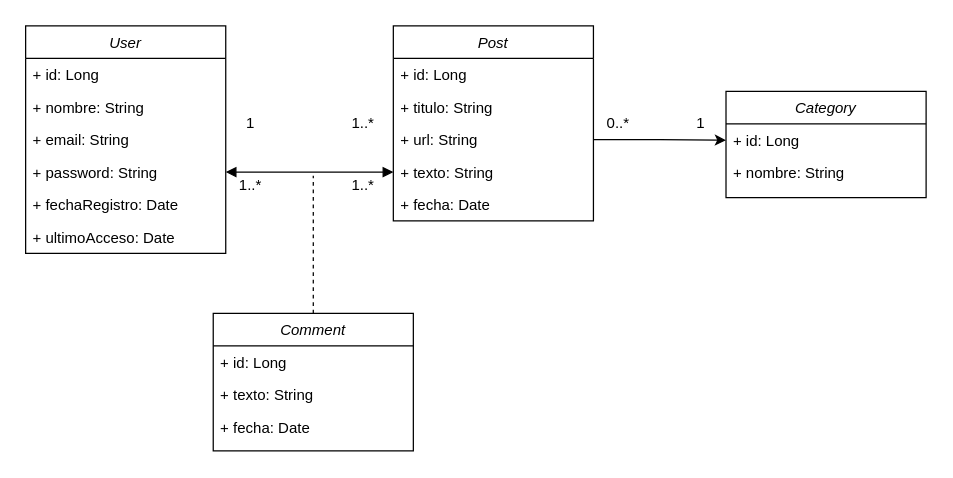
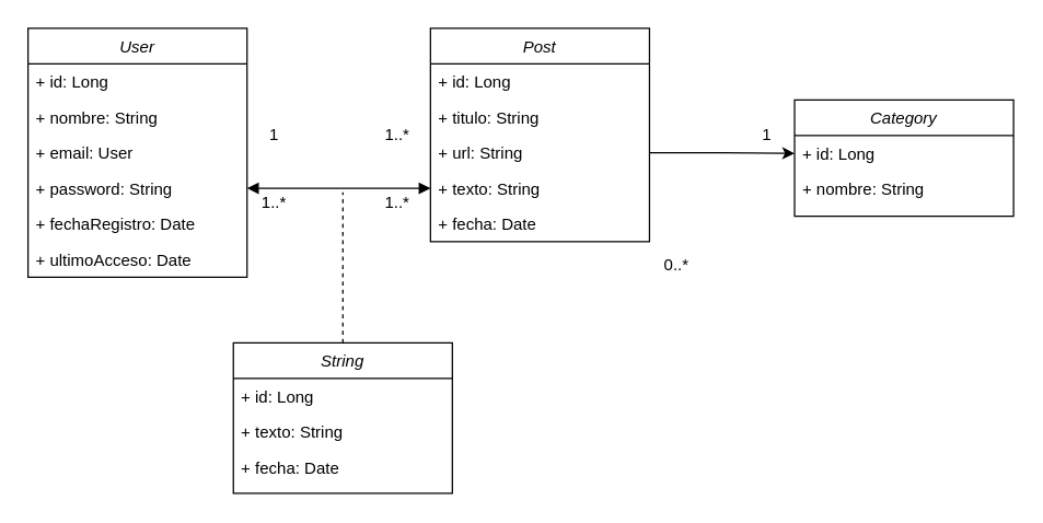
  <mxCell id="0" />
  <mxCell id="1" parent="0" />
  <mxCell id="2" value="User" style="swimlane;fontStyle=2;align=center;verticalAlign=top;childLayout=stackLayout;horizontal=1;startSize=26;horizontalStack=0;resizeParent=1;resizeLast=0;collapsible=1;marginBottom=0;rounded=0;shadow=0;strokeWidth=1;" parent="1" vertex="1"><mxGeometry x="20" y="20" width="160" height="182" as="geometry"><mxRectangle x="220" y="120" width="160" height="26" as="alternateBounds" /></mxGeometry></mxCell>
  <mxCell id="3" value="+ id: Long" style="text;strokeColor=none;fillColor=none;align=left;verticalAlign=top;spacingLeft=4;spacingRight=4;overflow=hidden;rotatable=0;points=[[0,0.5],[1,0.5]];portConstraint=eastwest;" vertex="1" parent="2"><mxGeometry y="26" width="160" height="26" as="geometry" /></mxCell>
  <mxCell id="4" value="+ nombre: String" style="text;strokeColor=none;fillColor=none;align=left;verticalAlign=top;spacingLeft=4;spacingRight=4;overflow=hidden;rotatable=0;points=[[0,0.5],[1,0.5]];portConstraint=eastwest;" vertex="1" parent="2"><mxGeometry y="52" width="160" height="26" as="geometry" /></mxCell>
- <mxCell id="5" value="+ email: String" style="text;strokeColor=none;fillColor=none;align=left;verticalAlign=top;spacingLeft=4;spacingRight=4;overflow=hidden;rotatable=0;points=[[0,0.5],[1,0.5]];portConstraint=eastwest;" vertex="1" parent="2"><mxGeometry y="78" width="160" height="26" as="geometry" /></mxCell>
+ <mxCell id="5" value="+ email: User" style="text;strokeColor=none;fillColor=none;align=left;verticalAlign=top;spacingLeft=4;spacingRight=4;overflow=hidden;rotatable=0;points=[[0,0.5],[1,0.5]];portConstraint=eastwest;" vertex="1" parent="2"><mxGeometry y="78" width="160" height="26" as="geometry" /></mxCell>
  <mxCell id="6" value="+ password: String" style="text;strokeColor=none;fillColor=none;align=left;verticalAlign=top;spacingLeft=4;spacingRight=4;overflow=hidden;rotatable=0;points=[[0,0.5],[1,0.5]];portConstraint=eastwest;" vertex="1" parent="2"><mxGeometry y="104" width="160" height="26" as="geometry" /></mxCell>
  <mxCell id="7" value="+ fechaRegistro: Date" style="text;strokeColor=none;fillColor=none;align=left;verticalAlign=top;spacingLeft=4;spacingRight=4;overflow=hidden;rotatable=0;points=[[0,0.5],[1,0.5]];portConstraint=eastwest;" vertex="1" parent="2"><mxGeometry y="130" width="160" height="26" as="geometry" /></mxCell>
  <mxCell id="8" value="+ ultimoAcceso: Date" style="text;strokeColor=none;fillColor=none;align=left;verticalAlign=top;spacingLeft=4;spacingRight=4;overflow=hidden;rotatable=0;points=[[0,0.5],[1,0.5]];portConstraint=eastwest;" vertex="1" parent="2"><mxGeometry y="156" width="160" height="26" as="geometry" /></mxCell>
  <mxCell id="9" value="Post" style="swimlane;fontStyle=2;align=center;verticalAlign=top;childLayout=stackLayout;horizontal=1;startSize=26;horizontalStack=0;resizeParent=1;resizeLast=0;collapsible=1;marginBottom=0;rounded=0;shadow=0;strokeWidth=1;" vertex="1" parent="1"><mxGeometry x="314" y="20" width="160" height="156" as="geometry"><mxRectangle x="220" y="120" width="160" height="26" as="alternateBounds" /></mxGeometry></mxCell>
  <mxCell id="10" value="+ id: Long" style="text;strokeColor=none;fillColor=none;align=left;verticalAlign=top;spacingLeft=4;spacingRight=4;overflow=hidden;rotatable=0;points=[[0,0.5],[1,0.5]];portConstraint=eastwest;" vertex="1" parent="9"><mxGeometry y="26" width="160" height="26" as="geometry" /></mxCell>
  <mxCell id="11" value="+ titulo: String" style="text;strokeColor=none;fillColor=none;align=left;verticalAlign=top;spacingLeft=4;spacingRight=4;overflow=hidden;rotatable=0;points=[[0,0.5],[1,0.5]];portConstraint=eastwest;" vertex="1" parent="9"><mxGeometry y="52" width="160" height="26" as="geometry" /></mxCell>
  <mxCell id="12" value="+ url: String" style="text;strokeColor=none;fillColor=none;align=left;verticalAlign=top;spacingLeft=4;spacingRight=4;overflow=hidden;rotatable=0;points=[[0,0.5],[1,0.5]];portConstraint=eastwest;" vertex="1" parent="9"><mxGeometry y="78" width="160" height="26" as="geometry" /></mxCell>
  <mxCell id="13" value="+ texto: String" style="text;strokeColor=none;fillColor=none;align=left;verticalAlign=top;spacingLeft=4;spacingRight=4;overflow=hidden;rotatable=0;points=[[0,0.5],[1,0.5]];portConstraint=eastwest;" vertex="1" parent="9"><mxGeometry y="104" width="160" height="26" as="geometry" /></mxCell>
  <mxCell id="14" value="+ fecha: Date" style="text;strokeColor=none;fillColor=none;align=left;verticalAlign=top;spacingLeft=4;spacingRight=4;overflow=hidden;rotatable=0;points=[[0,0.5],[1,0.5]];portConstraint=eastwest;" vertex="1" parent="9"><mxGeometry y="130" width="160" height="26" as="geometry" /></mxCell>
  <mxCell id="15" value="1" style="text;html=1;strokeColor=none;fillColor=none;align=center;verticalAlign=middle;whiteSpace=wrap;rounded=0;" vertex="1" parent="1"><mxGeometry x="180" y="88" width="40" height="20" as="geometry" /></mxCell>
  <mxCell id="16" value="1..*" style="text;html=1;strokeColor=none;fillColor=none;align=center;verticalAlign=middle;whiteSpace=wrap;rounded=0;" vertex="1" parent="1"><mxGeometry x="270" y="88" width="40" height="20" as="geometry" /></mxCell>
  <mxCell id="17" value="Category" style="swimlane;fontStyle=2;align=center;verticalAlign=top;childLayout=stackLayout;horizontal=1;startSize=26;horizontalStack=0;resizeParent=1;resizeLast=0;collapsible=1;marginBottom=0;rounded=0;shadow=0;strokeWidth=1;" vertex="1" parent="1"><mxGeometry x="580" y="72.5" width="160" height="85" as="geometry"><mxRectangle x="220" y="120" width="160" height="26" as="alternateBounds" /></mxGeometry></mxCell>
  <mxCell id="18" value="+ id: Long" style="text;strokeColor=none;fillColor=none;align=left;verticalAlign=top;spacingLeft=4;spacingRight=4;overflow=hidden;rotatable=0;points=[[0,0.5],[1,0.5]];portConstraint=eastwest;" vertex="1" parent="17"><mxGeometry y="26" width="160" height="26" as="geometry" /></mxCell>
  <mxCell id="19" value="+ nombre: String" style="text;strokeColor=none;fillColor=none;align=left;verticalAlign=top;spacingLeft=4;spacingRight=4;overflow=hidden;rotatable=0;points=[[0,0.5],[1,0.5]];portConstraint=eastwest;" vertex="1" parent="17"><mxGeometry y="52" width="160" height="26" as="geometry" /></mxCell>
- <mxCell id="20" value="0..*" style="text;html=1;strokeColor=none;fillColor=none;align=center;verticalAlign=middle;whiteSpace=wrap;rounded=0;" vertex="1" parent="1"><mxGeometry x="474" y="88" width="40" height="20" as="geometry" /></mxCell>
+ <mxCell id="20" value="0..*" style="text;html=1;strokeColor=none;fillColor=none;align=center;verticalAlign=middle;whiteSpace=wrap;rounded=0;" vertex="1" parent="1"><mxGeometry x="474" y="183" width="40" height="20" as="geometry" /></mxCell>
  <mxCell id="21" value="1" style="text;html=1;strokeColor=none;fillColor=none;align=center;verticalAlign=middle;whiteSpace=wrap;rounded=0;" vertex="1" parent="1"><mxGeometry x="540" y="88" width="40" height="20" as="geometry" /></mxCell>
  <mxCell id="22" style="edgeStyle=orthogonalEdgeStyle;rounded=0;orthogonalLoop=1;jettySize=auto;html=1;exitX=1;exitY=0.5;exitDx=0;exitDy=0;" edge="1" parent="1" source="12" target="18"><mxGeometry relative="1" as="geometry" /></mxCell>
  <mxCell id="23" value="" style="endArrow=block;startArrow=block;endFill=1;startFill=1;html=1;exitX=1;exitY=0.5;exitDx=0;exitDy=0;" edge="1" parent="1" source="6"><mxGeometry width="160" relative="1" as="geometry"><mxPoint x="180" y="140" as="sourcePoint" /><mxPoint x="314" y="137" as="targetPoint" /></mxGeometry></mxCell>
  <mxCell id="24" value="1..*" style="text;html=1;strokeColor=none;fillColor=none;align=center;verticalAlign=middle;whiteSpace=wrap;rounded=0;" vertex="1" parent="1"><mxGeometry x="180" y="137.5" width="40" height="20" as="geometry" /></mxCell>
  <mxCell id="25" value="1..*" style="text;html=1;strokeColor=none;fillColor=none;align=center;verticalAlign=middle;whiteSpace=wrap;rounded=0;" vertex="1" parent="1"><mxGeometry x="270" y="137.5" width="40" height="20" as="geometry" /></mxCell>
- <mxCell id="26" value="Comment" style="swimlane;fontStyle=2;align=center;verticalAlign=top;childLayout=stackLayout;horizontal=1;startSize=26;horizontalStack=0;resizeParent=1;resizeLast=0;collapsible=1;marginBottom=0;rounded=0;shadow=0;strokeWidth=1;" vertex="1" parent="1"><mxGeometry x="170" y="250" width="160" height="110" as="geometry"><mxRectangle x="220" y="120" width="160" height="26" as="alternateBounds" /></mxGeometry></mxCell>
+ <mxCell id="26" value="String" style="swimlane;fontStyle=2;align=center;verticalAlign=top;childLayout=stackLayout;horizontal=1;startSize=26;horizontalStack=0;resizeParent=1;resizeLast=0;collapsible=1;marginBottom=0;rounded=0;shadow=0;strokeWidth=1;" vertex="1" parent="1"><mxGeometry x="170" y="250" width="160" height="110" as="geometry"><mxRectangle x="220" y="120" width="160" height="26" as="alternateBounds" /></mxGeometry></mxCell>
  <mxCell id="27" value="+ id: Long" style="text;strokeColor=none;fillColor=none;align=left;verticalAlign=top;spacingLeft=4;spacingRight=4;overflow=hidden;rotatable=0;points=[[0,0.5],[1,0.5]];portConstraint=eastwest;" vertex="1" parent="26"><mxGeometry y="26" width="160" height="26" as="geometry" /></mxCell>
  <mxCell id="28" value="+ texto: String" style="text;strokeColor=none;fillColor=none;align=left;verticalAlign=top;spacingLeft=4;spacingRight=4;overflow=hidden;rotatable=0;points=[[0,0.5],[1,0.5]];portConstraint=eastwest;" vertex="1" parent="26"><mxGeometry y="52" width="160" height="26" as="geometry" /></mxCell>
  <mxCell id="29" value="+ fecha: Date" style="text;strokeColor=none;fillColor=none;align=left;verticalAlign=top;spacingLeft=4;spacingRight=4;overflow=hidden;rotatable=0;points=[[0,0.5],[1,0.5]];portConstraint=eastwest;" vertex="1" parent="26"><mxGeometry y="78" width="160" height="26" as="geometry" /></mxCell>
  <mxCell id="30" value="" style="endArrow=none;dashed=1;html=1;exitX=0.5;exitY=0;exitDx=0;exitDy=0;" edge="1" parent="1" source="26"><mxGeometry width="50" height="50" relative="1" as="geometry"><mxPoint x="360" y="220" as="sourcePoint" /><mxPoint x="250" y="140" as="targetPoint" /></mxGeometry></mxCell>
